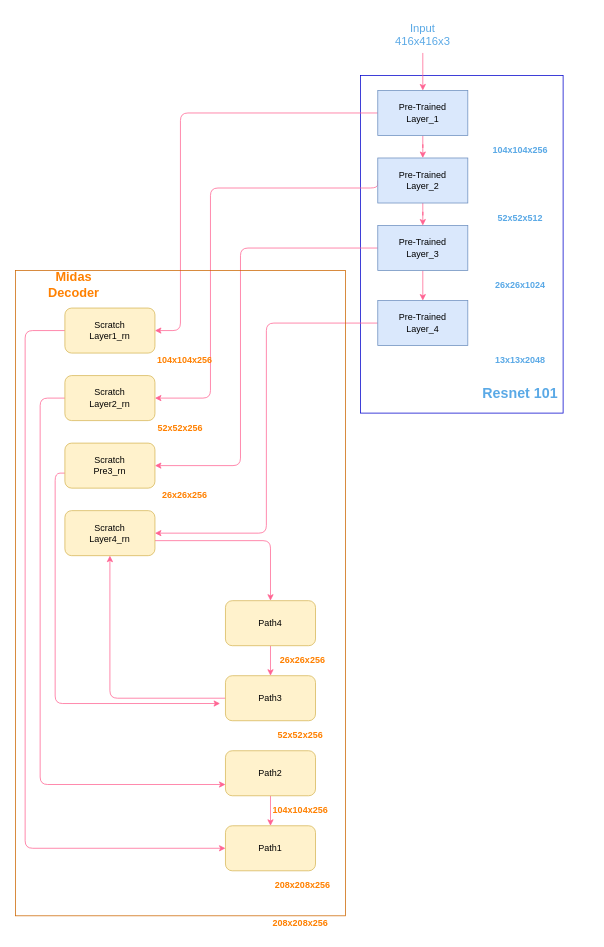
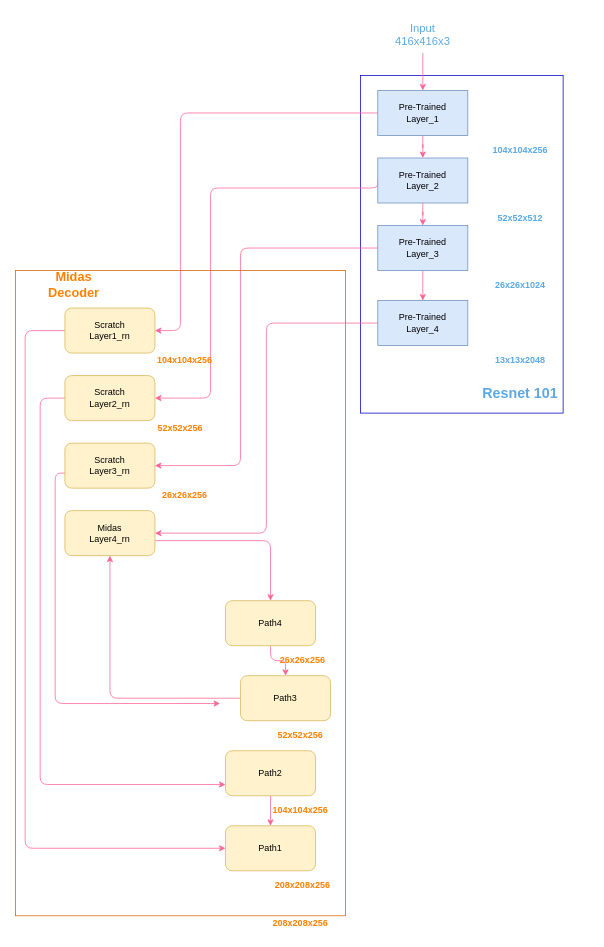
  <mxCell id="0" />
  <mxCell id="1" parent="0" />
  <mxCell id="2" value="" style="rounded=0;whiteSpace=wrap;html=1;sketch=0;gradientColor=none;fontColor=#5AA9E6;fillColor=none;strokeColor=#0000CC;" vertex="1" parent="1"><mxGeometry x="480" y="100" width="270" height="450" as="geometry" /></mxCell>
  <mxCell id="3" value="" style="edgeStyle=orthogonalEdgeStyle;curved=0;rounded=1;sketch=0;orthogonalLoop=1;jettySize=auto;html=1;strokeColor=#FF6392;fillColor=#FFE45E;fontColor=#5AA9E6;" edge="1" parent="1" source="5" target="13"><mxGeometry relative="1" as="geometry" /></mxCell>
  <mxCell id="4" style="edgeStyle=orthogonalEdgeStyle;curved=0;rounded=1;sketch=0;orthogonalLoop=1;jettySize=auto;html=1;entryX=1;entryY=0.5;entryDx=0;entryDy=0;strokeColor=#FF6392;fillColor=#FFE45E;fontColor=#5AA9E6;" edge="1" parent="1" source="5" target="24"><mxGeometry relative="1" as="geometry"><Array as="points"><mxPoint x="240" y="150" /><mxPoint x="240" y="440" /></Array></mxGeometry></mxCell>
  <mxCell id="5" value="Pre-Trained&lt;br&gt;Layer_1" style="rounded=0;whiteSpace=wrap;html=1;sketch=0;strokeColor=#6c8ebf;fillColor=#dae8fc;" vertex="1" parent="1"><mxGeometry x="503" y="120" width="120" height="60" as="geometry" /></mxCell>
  <mxCell id="6" style="edgeStyle=orthogonalEdgeStyle;curved=0;rounded=1;sketch=0;orthogonalLoop=1;jettySize=auto;html=1;entryX=1;entryY=0.5;entryDx=0;entryDy=0;strokeColor=#FF6392;fillColor=#FFE45E;fontColor=#5AA9E6;" edge="1" parent="1" source="7" target="30"><mxGeometry relative="1" as="geometry" /></mxCell>
  <mxCell id="7" value="Pre-Trained&lt;br&gt;Layer_4" style="rounded=0;whiteSpace=wrap;html=1;sketch=0;strokeColor=#6c8ebf;fillColor=#dae8fc;" vertex="1" parent="1"><mxGeometry x="503" y="400" width="120" height="60" as="geometry" /></mxCell>
  <mxCell id="8" value="" style="edgeStyle=orthogonalEdgeStyle;curved=0;rounded=1;sketch=0;orthogonalLoop=1;jettySize=auto;html=1;strokeColor=#FF6392;fillColor=#FFE45E;fontColor=#5AA9E6;" edge="1" parent="1" source="10" target="7"><mxGeometry relative="1" as="geometry" /></mxCell>
  <mxCell id="9" style="edgeStyle=orthogonalEdgeStyle;curved=0;rounded=1;sketch=0;orthogonalLoop=1;jettySize=auto;html=1;exitX=0;exitY=0.5;exitDx=0;exitDy=0;entryX=1;entryY=0.5;entryDx=0;entryDy=0;strokeColor=#FF6392;fillColor=#FFE45E;fontColor=#5AA9E6;" edge="1" parent="1" source="10" target="28"><mxGeometry relative="1" as="geometry"><Array as="points"><mxPoint x="320" y="330" /><mxPoint x="320" y="620" /></Array></mxGeometry></mxCell>
  <mxCell id="10" value="Pre-Trained&lt;br&gt;Layer_3" style="rounded=0;whiteSpace=wrap;html=1;sketch=0;strokeColor=#6c8ebf;fillColor=#dae8fc;" vertex="1" parent="1"><mxGeometry x="503" y="300" width="120" height="60" as="geometry" /></mxCell>
  <mxCell id="11" value="" style="edgeStyle=orthogonalEdgeStyle;curved=0;rounded=1;sketch=0;orthogonalLoop=1;jettySize=auto;html=1;strokeColor=#FF6392;fillColor=#FFE45E;fontColor=#5AA9E6;" edge="1" parent="1" source="13" target="10"><mxGeometry relative="1" as="geometry" /></mxCell>
  <mxCell id="12" style="edgeStyle=orthogonalEdgeStyle;curved=0;rounded=1;sketch=0;orthogonalLoop=1;jettySize=auto;html=1;exitX=0;exitY=0.5;exitDx=0;exitDy=0;entryX=1;entryY=0.5;entryDx=0;entryDy=0;strokeColor=#FF6392;fillColor=#FFE45E;fontColor=#5AA9E6;" edge="1" parent="1" source="13" target="26"><mxGeometry relative="1" as="geometry"><Array as="points"><mxPoint x="503" y="250" /><mxPoint x="280" y="250" /><mxPoint x="280" y="530" /></Array></mxGeometry></mxCell>
  <mxCell id="13" value="Pre-Trained&lt;br&gt;Layer_2" style="rounded=0;whiteSpace=wrap;html=1;sketch=0;strokeColor=#6c8ebf;fillColor=#dae8fc;" vertex="1" parent="1"><mxGeometry x="503" y="210" width="120" height="60" as="geometry" /></mxCell>
  <mxCell id="14" style="edgeStyle=orthogonalEdgeStyle;curved=0;rounded=1;sketch=0;orthogonalLoop=1;jettySize=auto;html=1;exitX=0.5;exitY=1;exitDx=0;exitDy=0;entryX=0.5;entryY=0;entryDx=0;entryDy=0;strokeColor=#FF6392;fillColor=#FFE45E;fontColor=#5AA9E6;" edge="1" parent="1" source="15" target="5"><mxGeometry relative="1" as="geometry" /></mxCell>
  <mxCell id="15" value="&lt;div style=&quot;font-size: 15px&quot;&gt;&lt;font style=&quot;font-size: 15px&quot;&gt;Input&lt;/font&gt;&lt;/div&gt;&lt;div style=&quot;font-size: 15px&quot;&gt;&lt;font style=&quot;font-size: 15px&quot;&gt;416x416x3&lt;/font&gt;&lt;/div&gt;" style="text;html=1;strokeColor=none;fillColor=none;align=center;verticalAlign=middle;whiteSpace=wrap;rounded=0;sketch=0;fontColor=#5AA9E6;" vertex="1" parent="1"><mxGeometry x="513" y="20" width="100" height="50" as="geometry" /></mxCell>
  <mxCell id="16" value="&lt;b&gt;52x52x512&lt;/b&gt;" style="text;html=1;strokeColor=none;fillColor=none;align=center;verticalAlign=middle;whiteSpace=wrap;rounded=0;sketch=0;fontColor=#5AA9E6;" vertex="1" parent="1"><mxGeometry x="673" y="280" width="40" height="20" as="geometry" /></mxCell>
  <mxCell id="17" value="&lt;b&gt;104x104x256&lt;/b&gt;" style="text;html=1;strokeColor=none;fillColor=none;align=center;verticalAlign=middle;whiteSpace=wrap;rounded=0;sketch=0;fontColor=#5AA9E6;" vertex="1" parent="1"><mxGeometry x="673" y="190" width="40" height="20" as="geometry" /></mxCell>
  <mxCell id="18" value="&lt;b&gt;26x26x1024&lt;/b&gt;" style="text;html=1;strokeColor=none;fillColor=none;align=center;verticalAlign=middle;whiteSpace=wrap;rounded=0;sketch=0;fontColor=#5AA9E6;" vertex="1" parent="1"><mxGeometry x="673" y="370" width="40" height="20" as="geometry" /></mxCell>
  <mxCell id="19" value="&lt;b&gt;13x13x2048&lt;/b&gt;" style="text;html=1;strokeColor=none;fillColor=none;align=center;verticalAlign=middle;whiteSpace=wrap;rounded=0;sketch=0;fontColor=#5AA9E6;" vertex="1" parent="1"><mxGeometry x="673" y="470" width="40" height="20" as="geometry" /></mxCell>
  <mxCell id="20" value="&lt;font style=&quot;font-size: 19px&quot;&gt;&lt;b&gt;Resnet 101&lt;/b&gt;&lt;/font&gt;" style="text;html=1;strokeColor=none;fillColor=none;align=center;verticalAlign=middle;whiteSpace=wrap;rounded=0;sketch=0;fontColor=#5AA9E6;" vertex="1" parent="1"><mxGeometry x="603" y="510" width="180" height="30" as="geometry" /></mxCell>
  <mxCell id="21" value="" style="rounded=0;whiteSpace=wrap;html=1;sketch=0;fillColor=none;gradientColor=none;fontColor=#5AA9E6;strokeColor=#CC6600;" vertex="1" parent="1"><mxGeometry x="20" y="360" width="440" height="860" as="geometry" /></mxCell>
  <mxCell id="22" value="&lt;font color=&quot;#ff8000&quot; size=&quot;1&quot;&gt;&lt;b style=&quot;font-size: 17px&quot;&gt;Midas Decoder&lt;/b&gt;&lt;/font&gt;" style="text;html=1;strokeColor=none;fillColor=none;align=center;verticalAlign=middle;whiteSpace=wrap;rounded=0;sketch=0;fontColor=#5AA9E6;" vertex="1" parent="1"><mxGeometry x="53" y="360" width="90" height="40" as="geometry" /></mxCell>
  <mxCell id="23" style="edgeStyle=orthogonalEdgeStyle;curved=0;rounded=1;sketch=0;orthogonalLoop=1;jettySize=auto;html=1;exitX=0;exitY=0.5;exitDx=0;exitDy=0;entryX=0;entryY=0.5;entryDx=0;entryDy=0;strokeColor=#FF6392;fillColor=#FFE45E;fontColor=#5AA9E6;" edge="1" parent="1" source="24" target="37"><mxGeometry relative="1" as="geometry"><Array as="points"><mxPoint x="33" y="440" /><mxPoint x="33" y="1130" /></Array></mxGeometry></mxCell>
  <mxCell id="24" value="Scratch&lt;br&gt;Layer1_rn" style="rounded=1;whiteSpace=wrap;html=1;sketch=0;strokeColor=#d6b656;fillColor=#fff2cc;" vertex="1" parent="1"><mxGeometry x="86" y="410" width="120" height="60" as="geometry" /></mxCell>
  <mxCell id="25" style="edgeStyle=orthogonalEdgeStyle;curved=0;rounded=1;sketch=0;orthogonalLoop=1;jettySize=auto;html=1;entryX=0;entryY=0.75;entryDx=0;entryDy=0;strokeColor=#FF6392;fillColor=#FFE45E;fontColor=#5AA9E6;" edge="1" parent="1" source="26" target="36"><mxGeometry relative="1" as="geometry"><Array as="points"><mxPoint x="53" y="530" /><mxPoint x="53" y="1045" /></Array></mxGeometry></mxCell>
  <mxCell id="26" value="Scratch&lt;br&gt;Layer2_rn" style="rounded=1;whiteSpace=wrap;html=1;sketch=0;strokeColor=#d6b656;fillColor=#fff2cc;" vertex="1" parent="1"><mxGeometry x="86" y="500" width="120" height="60" as="geometry" /></mxCell>
  <mxCell id="27" style="edgeStyle=orthogonalEdgeStyle;curved=0;rounded=1;sketch=0;orthogonalLoop=1;jettySize=auto;html=1;entryX=0.62;entryY=0.671;entryDx=0;entryDy=0;entryPerimeter=0;strokeColor=#FF6392;fillColor=#FFE45E;fontColor=#5AA9E6;" edge="1" parent="1" source="28" target="21"><mxGeometry relative="1" as="geometry"><Array as="points"><mxPoint x="146" y="630" /><mxPoint x="73" y="630" /><mxPoint x="73" y="940" /></Array></mxGeometry></mxCell>
- <mxCell id="28" value="Scratch&lt;br&gt;Pre3_rn" style="rounded=1;whiteSpace=wrap;html=1;sketch=0;strokeColor=#d6b656;fillColor=#fff2cc;" vertex="1" parent="1"><mxGeometry x="86" y="590" width="120" height="60" as="geometry" /></mxCell>
+ <mxCell id="28" value="Scratch&lt;br&gt;Layer3_rn" style="rounded=1;whiteSpace=wrap;html=1;sketch=0;strokeColor=#d6b656;fillColor=#fff2cc;" vertex="1" parent="1"><mxGeometry x="86" y="590" width="120" height="60" as="geometry" /></mxCell>
  <mxCell id="29" style="edgeStyle=orthogonalEdgeStyle;curved=0;rounded=1;sketch=0;orthogonalLoop=1;jettySize=auto;html=1;strokeColor=#FF6392;fillColor=#FFE45E;fontColor=#5AA9E6;" edge="1" parent="1" source="30" target="32"><mxGeometry relative="1" as="geometry"><Array as="points"><mxPoint x="360" y="720" /></Array></mxGeometry></mxCell>
- <mxCell id="30" value="Scratch&lt;br&gt;Layer4_rn" style="rounded=1;whiteSpace=wrap;html=1;sketch=0;strokeColor=#d6b656;fillColor=#fff2cc;" vertex="1" parent="1"><mxGeometry x="86" y="680" width="120" height="60" as="geometry" /></mxCell>
+ <mxCell id="30" value="Midas&lt;br&gt;Layer4_rn" style="rounded=1;whiteSpace=wrap;html=1;sketch=0;strokeColor=#d6b656;fillColor=#fff2cc;" vertex="1" parent="1"><mxGeometry x="86" y="680" width="120" height="60" as="geometry" /></mxCell>
  <mxCell id="31" value="" style="edgeStyle=orthogonalEdgeStyle;curved=0;rounded=1;sketch=0;orthogonalLoop=1;jettySize=auto;html=1;strokeColor=#FF6392;fillColor=#FFE45E;fontColor=#5AA9E6;" edge="1" parent="1" source="32" target="34"><mxGeometry relative="1" as="geometry" /></mxCell>
  <mxCell id="32" value="Path4" style="rounded=1;whiteSpace=wrap;html=1;sketch=0;strokeColor=#d6b656;fillColor=#fff2cc;" vertex="1" parent="1"><mxGeometry x="300" y="800" width="120" height="60" as="geometry" /></mxCell>
  <mxCell id="33" value="" style="edgeStyle=orthogonalEdgeStyle;curved=0;rounded=1;sketch=0;orthogonalLoop=1;jettySize=auto;html=1;strokeColor=#FF6392;fillColor=#FFE45E;fontColor=#5AA9E6;" edge="1" parent="1" source="34" target="30"><mxGeometry relative="1" as="geometry" /></mxCell>
- <mxCell id="34" value="Path3" style="rounded=1;whiteSpace=wrap;html=1;sketch=0;strokeColor=#d6b656;fillColor=#fff2cc;" vertex="1" parent="1"><mxGeometry x="300" y="900" width="120" height="60" as="geometry" /></mxCell>
+ <mxCell id="34" value="Path3" style="rounded=1;whiteSpace=wrap;html=1;sketch=0;strokeColor=#d6b656;fillColor=#fff2cc;" vertex="1" parent="1"><mxGeometry x="320" y="900" width="120" height="60" as="geometry" /></mxCell>
  <mxCell id="35" value="" style="edgeStyle=orthogonalEdgeStyle;curved=0;rounded=1;sketch=0;orthogonalLoop=1;jettySize=auto;html=1;strokeColor=#FF6392;fillColor=#FFE45E;fontColor=#5AA9E6;" edge="1" parent="1" source="36" target="37"><mxGeometry relative="1" as="geometry" /></mxCell>
  <mxCell id="36" value="Path2" style="rounded=1;whiteSpace=wrap;html=1;sketch=0;strokeColor=#d6b656;fillColor=#fff2cc;" vertex="1" parent="1"><mxGeometry x="300" y="1000" width="120" height="60" as="geometry" /></mxCell>
  <mxCell id="37" value="Path1" style="rounded=1;whiteSpace=wrap;html=1;sketch=0;strokeColor=#d6b656;fillColor=#fff2cc;" vertex="1" parent="1"><mxGeometry x="300" y="1100" width="120" height="60" as="geometry" /></mxCell>
  <mxCell id="38" value="&lt;b&gt;&lt;font color=&quot;#ff8000&quot;&gt;104x104x256&lt;/font&gt;&lt;/b&gt;" style="text;html=1;strokeColor=none;fillColor=none;align=center;verticalAlign=middle;whiteSpace=wrap;rounded=0;sketch=0;fontColor=#5AA9E6;" vertex="1" parent="1"><mxGeometry x="226" y="470" width="40" height="20" as="geometry" /></mxCell>
  <mxCell id="39" value="&lt;b&gt;&lt;font color=&quot;#ff8000&quot;&gt;26x26x256&lt;/font&gt;&lt;/b&gt;" style="text;html=1;strokeColor=none;fillColor=none;align=center;verticalAlign=middle;whiteSpace=wrap;rounded=0;sketch=0;fontColor=#5AA9E6;" vertex="1" parent="1"><mxGeometry x="226" y="650" width="40" height="20" as="geometry" /></mxCell>
  <mxCell id="40" value="&lt;b&gt;&lt;font color=&quot;#ff8000&quot;&gt;52x52x256&lt;/font&gt;&lt;/b&gt;" style="text;html=1;strokeColor=none;fillColor=none;align=center;verticalAlign=middle;whiteSpace=wrap;rounded=0;sketch=0;fontColor=#5AA9E6;" vertex="1" parent="1"><mxGeometry x="220" y="560" width="40" height="20" as="geometry" /></mxCell>
  <mxCell id="41" value="&lt;b&gt;&lt;font color=&quot;#ff8000&quot;&gt;208x208x256&lt;/font&gt;&lt;/b&gt;" style="text;html=1;strokeColor=none;fillColor=none;align=center;verticalAlign=middle;whiteSpace=wrap;rounded=0;sketch=0;fontColor=#5AA9E6;" vertex="1" parent="1"><mxGeometry x="383" y="1170" width="40" height="20" as="geometry" /></mxCell>
  <mxCell id="42" value="&lt;b&gt;&lt;font color=&quot;#ff8000&quot;&gt;104x104x256&lt;/font&gt;&lt;/b&gt;" style="text;html=1;strokeColor=none;fillColor=none;align=center;verticalAlign=middle;whiteSpace=wrap;rounded=0;sketch=0;fontColor=#5AA9E6;" vertex="1" parent="1"><mxGeometry x="380" y="1069" width="40" height="20" as="geometry" /></mxCell>
  <mxCell id="43" value="&lt;b&gt;&lt;font color=&quot;#ff8000&quot;&gt;52x52x256&lt;/font&gt;&lt;/b&gt;" style="text;html=1;strokeColor=none;fillColor=none;align=center;verticalAlign=middle;whiteSpace=wrap;rounded=0;sketch=0;fontColor=#5AA9E6;" vertex="1" parent="1"><mxGeometry x="380" y="970" width="40" height="20" as="geometry" /></mxCell>
  <mxCell id="44" value="&lt;b&gt;&lt;font color=&quot;#ff8000&quot;&gt;26x26x256&lt;/font&gt;&lt;/b&gt;" style="text;html=1;strokeColor=none;fillColor=none;align=center;verticalAlign=middle;whiteSpace=wrap;rounded=0;sketch=0;fontColor=#5AA9E6;" vertex="1" parent="1"><mxGeometry x="368" y="870" width="70" height="20" as="geometry" /></mxCell>
  <mxCell id="45" value="&lt;b&gt;&lt;font color=&quot;#ff8000&quot;&gt;208x208x256&lt;/font&gt;&lt;/b&gt;" style="text;html=1;strokeColor=none;fillColor=none;align=center;verticalAlign=middle;whiteSpace=wrap;rounded=0;sketch=0;fontColor=#5AA9E6;" vertex="1" parent="1"><mxGeometry x="380" y="1220" width="40" height="20" as="geometry" /></mxCell>
